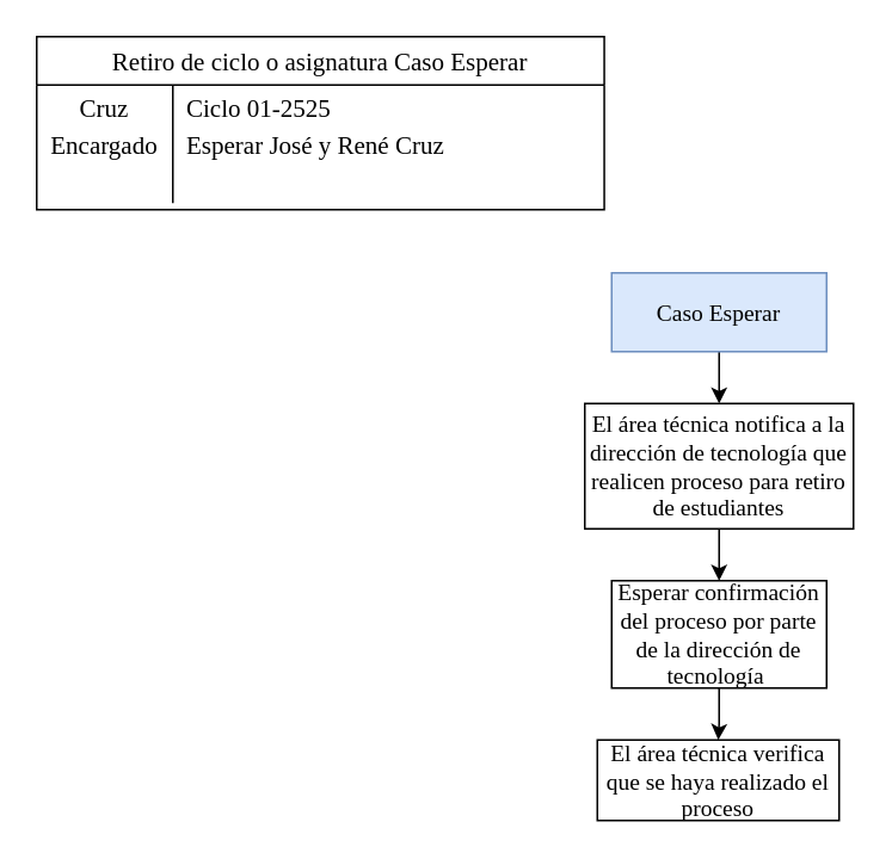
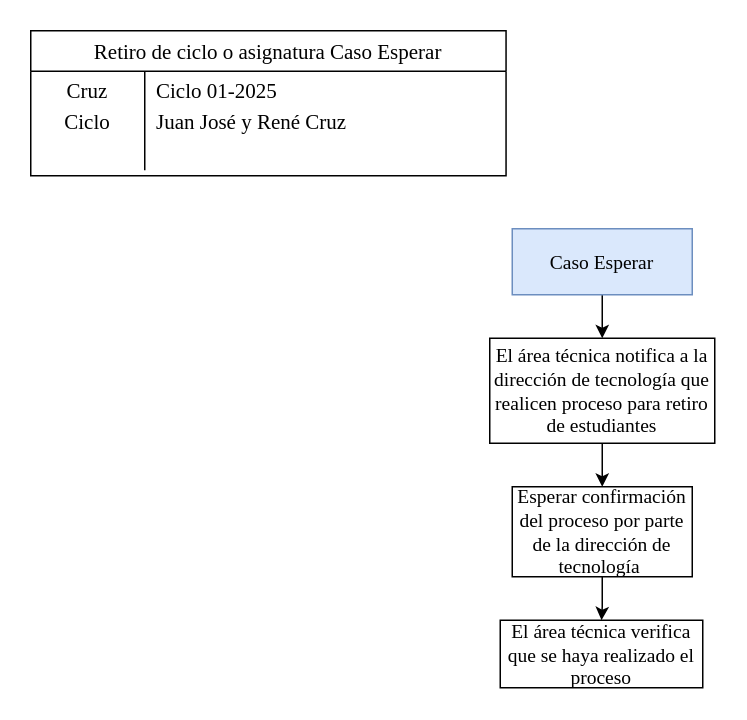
  <mxCell id="0" />
  <mxCell id="1" parent="0" />
  <mxCell id="2" value="Retiro de ciclo o asignatura Caso Esperar" style="shape=table;startSize=27;container=1;collapsible=0;childLayout=tableLayout;fixedRows=1;rowLines=0;fontStyle=0;strokeColor=default;fontSize=14;fontFamily=Times New Roman;" vertex="1" parent="1"><mxGeometry x="20" y="20" width="316.866" height="96.663" as="geometry" /></mxCell>
  <mxCell id="3" value="" style="shape=tableRow;horizontal=0;startSize=0;swimlaneHead=0;swimlaneBody=0;top=0;left=0;bottom=0;right=0;collapsible=0;dropTarget=0;fillColor=none;points=[[0,0.5],[1,0.5]];portConstraint=eastwest;strokeColor=inherit;fontSize=16;fontFamily=Times New Roman;" vertex="1" parent="2"><mxGeometry y="27" width="316.866" height="20" as="geometry" /></mxCell>
  <mxCell id="4" value="&lt;font style=&quot;font-size: 14px;&quot;&gt;Cruz&lt;/font&gt;&lt;div&gt;&lt;br&gt;&lt;/div&gt;" style="shape=partialRectangle;html=1;whiteSpace=wrap;connectable=0;fillColor=none;top=0;left=0;bottom=0;right=0;overflow=hidden;pointerEvents=1;strokeColor=inherit;fontSize=16;fontFamily=Times New Roman;" vertex="1" parent="3"><mxGeometry width="76" height="20" as="geometry"><mxRectangle width="76" height="20" as="alternateBounds" /></mxGeometry></mxCell>
- <mxCell id="5" value="&lt;font style=&quot;font-size: 14px;&quot;&gt;Ciclo 01-2525&lt;/font&gt;" style="shape=partialRectangle;html=1;whiteSpace=wrap;connectable=0;fillColor=none;top=0;left=0;bottom=0;right=0;align=left;spacingLeft=6;overflow=hidden;strokeColor=inherit;fontSize=16;fontFamily=Times New Roman;" vertex="1" parent="3"><mxGeometry x="76" width="241" height="20" as="geometry"><mxRectangle width="241" height="20" as="alternateBounds" /></mxGeometry></mxCell>
+ <mxCell id="5" value="&lt;font style=&quot;font-size: 14px;&quot;&gt;Ciclo 01-2025&lt;/font&gt;" style="shape=partialRectangle;html=1;whiteSpace=wrap;connectable=0;fillColor=none;top=0;left=0;bottom=0;right=0;align=left;spacingLeft=6;overflow=hidden;strokeColor=inherit;fontSize=16;fontFamily=Times New Roman;" vertex="1" parent="3"><mxGeometry x="76" width="241" height="20" as="geometry"><mxRectangle width="241" height="20" as="alternateBounds" /></mxGeometry></mxCell>
  <mxCell id="6" value="" style="shape=tableRow;horizontal=0;startSize=0;swimlaneHead=0;swimlaneBody=0;top=0;left=0;bottom=0;right=0;collapsible=0;dropTarget=0;fillColor=none;points=[[0,0.5],[1,0.5]];portConstraint=eastwest;strokeColor=inherit;fontSize=16;fontFamily=Times New Roman;" vertex="1" parent="2"><mxGeometry y="47" width="316.866" height="26" as="geometry" /></mxCell>
- <mxCell id="7" value="&lt;font style=&quot;font-size: 14px;&quot;&gt;Encargado&lt;/font&gt;" style="shape=partialRectangle;html=1;whiteSpace=wrap;connectable=0;fillColor=none;top=0;left=0;bottom=0;right=0;overflow=hidden;strokeColor=inherit;fontSize=16;fontFamily=Times New Roman;" vertex="1" parent="6"><mxGeometry width="76" height="26" as="geometry"><mxRectangle width="76" height="26" as="alternateBounds" /></mxGeometry></mxCell>
- <mxCell id="8" value="&lt;span style=&quot;font-size: 14px;&quot;&gt;Esperar José y René Cruz&lt;/span&gt;" style="shape=partialRectangle;html=1;whiteSpace=wrap;connectable=0;fillColor=none;top=0;left=0;bottom=0;right=0;align=left;spacingLeft=6;overflow=hidden;strokeColor=inherit;fontSize=16;fontFamily=Times New Roman;" vertex="1" parent="6"><mxGeometry x="76" width="241" height="26" as="geometry"><mxRectangle width="241" height="26" as="alternateBounds" /></mxGeometry></mxCell>
+ <mxCell id="7" value="&lt;font style=&quot;font-size: 14px;&quot;&gt;Ciclo&lt;/font&gt;" style="shape=partialRectangle;html=1;whiteSpace=wrap;connectable=0;fillColor=none;top=0;left=0;bottom=0;right=0;overflow=hidden;strokeColor=inherit;fontSize=16;fontFamily=Times New Roman;" vertex="1" parent="6"><mxGeometry width="76" height="26" as="geometry"><mxRectangle width="76" height="26" as="alternateBounds" /></mxGeometry></mxCell>
+ <mxCell id="8" value="&lt;span style=&quot;font-size: 14px;&quot;&gt;Juan José y René Cruz&lt;/span&gt;" style="shape=partialRectangle;html=1;whiteSpace=wrap;connectable=0;fillColor=none;top=0;left=0;bottom=0;right=0;align=left;spacingLeft=6;overflow=hidden;strokeColor=inherit;fontSize=16;fontFamily=Times New Roman;" vertex="1" parent="6"><mxGeometry x="76" width="241" height="26" as="geometry"><mxRectangle width="241" height="26" as="alternateBounds" /></mxGeometry></mxCell>
  <mxCell id="9" value="" style="shape=tableRow;horizontal=0;startSize=0;swimlaneHead=0;swimlaneBody=0;top=0;left=0;bottom=0;right=0;collapsible=0;dropTarget=0;fillColor=none;points=[[0,0.5],[1,0.5]];portConstraint=eastwest;strokeColor=inherit;fontSize=16;fontFamily=Times New Roman;" vertex="1" parent="2"><mxGeometry y="73" width="316.866" height="20" as="geometry" /></mxCell>
  <mxCell id="10" value="" style="shape=partialRectangle;html=1;whiteSpace=wrap;connectable=0;fillColor=none;top=0;left=0;bottom=0;right=0;overflow=hidden;strokeColor=inherit;fontSize=16;fontFamily=Times New Roman;" vertex="1" parent="9"><mxGeometry width="76" height="20" as="geometry"><mxRectangle width="76" height="20" as="alternateBounds" /></mxGeometry></mxCell>
  <mxCell id="11" value="" style="shape=partialRectangle;html=1;whiteSpace=wrap;connectable=0;fillColor=none;top=0;left=0;bottom=0;right=0;align=left;spacingLeft=6;overflow=hidden;strokeColor=inherit;fontSize=16;fontFamily=Times New Roman;" vertex="1" parent="9"><mxGeometry x="76" width="241" height="20" as="geometry"><mxRectangle width="241" height="20" as="alternateBounds" /></mxGeometry></mxCell>
  <mxCell id="12" value="" style="edgeStyle=orthogonalEdgeStyle;rounded=0;orthogonalLoop=1;jettySize=auto;html=1;" edge="1" parent="1" source="13" target="15"><mxGeometry relative="1" as="geometry" /></mxCell>
  <mxCell id="13" value="Caso Esperar" style="rounded=0;whiteSpace=wrap;html=1;fillColor=#dae8fc;strokeColor=#6c8ebf;fontFamily=Times New Roman;fontSize=13;" vertex="1" parent="1"><mxGeometry x="341" y="152" width="120" height="44" as="geometry" /></mxCell>
  <mxCell id="14" value="" style="edgeStyle=orthogonalEdgeStyle;rounded=0;orthogonalLoop=1;jettySize=auto;html=1;" edge="1" parent="1" source="15" target="17"><mxGeometry relative="1" as="geometry" /></mxCell>
  <mxCell id="15" value="El área técnica notifica a la dirección de tecnología que realicen proceso para retiro de estudiantes" style="whiteSpace=wrap;html=1;fontSize=13;fontFamily=Times New Roman;rounded=0;" vertex="1" parent="1"><mxGeometry x="326" y="225" width="150" height="70" as="geometry" /></mxCell>
  <mxCell id="16" value="" style="edgeStyle=orthogonalEdgeStyle;rounded=0;orthogonalLoop=1;jettySize=auto;html=1;" edge="1" parent="1" source="17" target="18"><mxGeometry relative="1" as="geometry" /></mxCell>
  <mxCell id="17" value="Esperar confirmación del proceso por parte de la dirección de tecnología&amp;nbsp;" style="whiteSpace=wrap;html=1;fontSize=13;fontFamily=Times New Roman;rounded=0;" vertex="1" parent="1"><mxGeometry x="341" y="324" width="120" height="60" as="geometry" /></mxCell>
  <mxCell id="18" value="El área técnica verifica que se haya realizado el proceso" style="whiteSpace=wrap;html=1;fontSize=13;fontFamily=Times New Roman;rounded=0;" vertex="1" parent="1"><mxGeometry x="333" y="413" width="135" height="45" as="geometry" /></mxCell>
